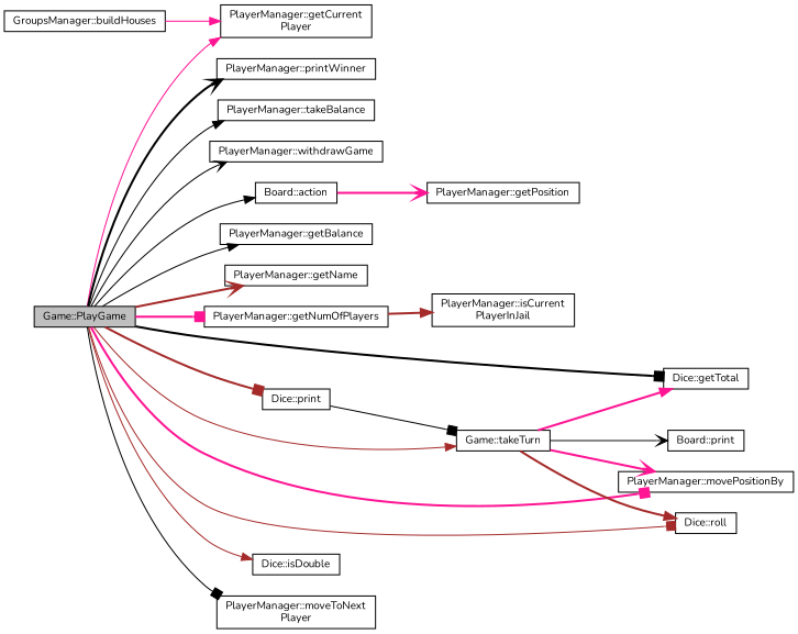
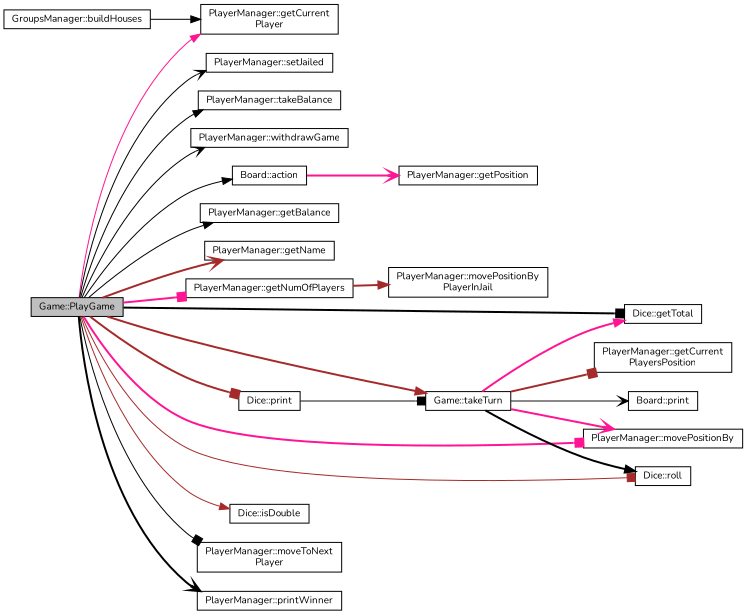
  digraph {
    fontname=Nunito
    rankdir=LR
    node [color=black fillcolor=white fontname=Nunito fontsize=10 shape=record style=filled]
    edge [arrowhead=normal color=black fontname=Nunito fontsize=10 labelfontname=FreeSans labelfontsize=10 style=solid]
    n1 [fillcolor=grey75 fontcolor=black height=0.2 label="Game::PlayGame" width=0.4]
    n2 [height=0.2 label="Board::action" width=0.4]
    n3 [height=0.2 label="PlayerManager::getCurrent\lPlayer" width=0.4]
    n4 [height=0.2 label="PlayerManager::getBalance" width=0.4]
    n5 [height=0.2 label="PlayerManager::getName" width=0.4]
    n6 [height=0.2 label="PlayerManager::getNumOfPlayers" width=0.4]
    n7 [height=0.2 label="Dice::getTotal" width=0.4]
    n8 [height=0.2 label="Dice::isDouble" width=0.4]
    n9 [height=0.2 label="PlayerManager::movePositionBy" width=0.4]
    n10 [height=0.2 label="PlayerManager::moveToNext\lPlayer" width=0.4]
    n11 [height=0.2 label="Dice::print" width=0.4]
    n12 [height=0.2 label="PlayerManager::printWinner" width=0.4]
    n13 [height=0.2 label="Dice::roll" width=0.4]
+   n14 [height=0.2 label="PlayerManager::setJailed" width=0.4]
    n15 [height=0.2 label="PlayerManager::takeBalance" width=0.4]
    n16 [height=0.2 label="Game::takeTurn" width=0.4]
    n17 [height=0.2 label="PlayerManager::withdrawGame" width=0.4]
    n18 [height=0.2 label="PlayerManager::getPosition" width=0.4]
-   n19 [height=0.2 label="PlayerManager::isCurrent\lPlayerInJail" width=0.4]
+   n19 [height=0.2 label="PlayerManager::movePositionBy\lPlayerInJail" width=0.4]
    n20 [height=0.2 label="Board::print" width=0.4]
+   n21 [height=0.2 label="PlayerManager::getCurrent\lPlayersPosition" width=0.4]
    n22 [height=0.2 label="GroupsManager::buildHouses" width=0.4]
    n1 -> n2
    n1 -> n3 [color=deeppink]
    n1 -> n4
    n1 -> n5 [arrowhead=vee color=brown style=bold]
    n1 -> n6 [arrowhead=box color=deeppink style=bold]
    n1 -> n7 [arrowhead=box style=bold]
    n1 -> n8 [color=brown]
    n1 -> n9 [arrowhead=box color=deeppink style=bold]
    n1 -> n10 [arrowhead=box]
    n1 -> n11 [arrowhead=box color=brown style=bold]
    n1 -> n12 [arrowhead=vee style=bold]
    n1 -> n13 [arrowhead=box color=brown]
+   n1 -> n14 [arrowhead=vee]
    n1 -> n15
-   n1 -> n16 [color=brown]
+   n1 -> n16 [color=brown style=bold]
    n1 -> n17 [arrowhead=vee]
    n2 -> n18 [arrowhead=vee color=deeppink style=bold]
    n6 -> n19 [color=brown style=bold]
    n11 -> n16 [arrowhead=box]
    n16 -> n7 [color=deeppink style=bold]
    n16 -> n9 [arrowhead=vee color=deeppink style=bold]
-   n16 -> n13 [color=brown style=bold]
+   n16 -> n13 [style=bold]
    n16 -> n20 [arrowhead=vee]
-   n22 -> n3 [color=deeppink]
+   n16 -> n21 [arrowhead=box color=brown style=bold]
+   n22 -> n3
  }
